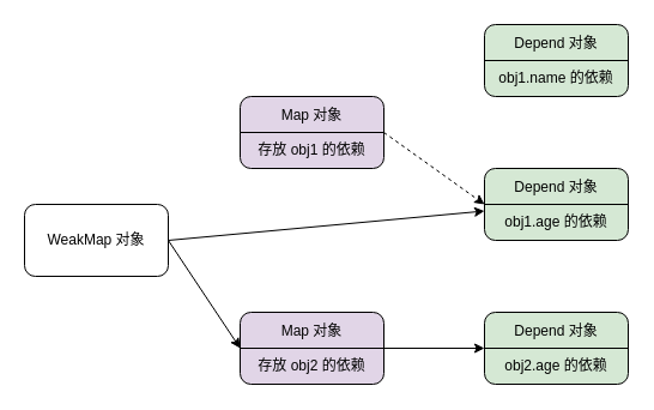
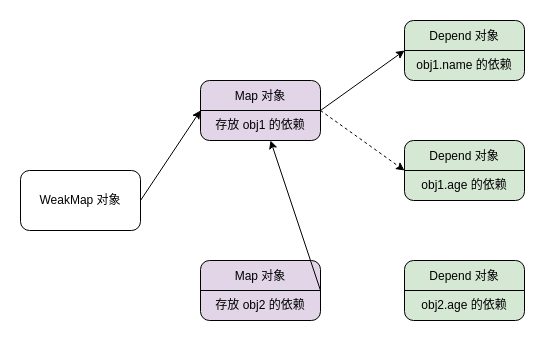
  <mxCell id="0" />
  <mxCell id="1" parent="0" />
  <mxCell id="2" value="" style="group;fillColor=none;strokeColor=none;shadow=1;" vertex="1" connectable="0" parent="1"><mxGeometry x="200" y="80" width="120" height="60" as="geometry" /></mxCell>
  <mxCell id="3" value="Map 对象&lt;br&gt;&lt;br&gt;存放 obj1 的依赖" style="rounded=1;whiteSpace=wrap;html=1;fillColor=#e1d5e7;strokeColor=#000000;" vertex="1" parent="2"><mxGeometry width="120" height="60" as="geometry" /></mxCell>
  <mxCell id="4" value="" style="endArrow=none;html=1;entryX=1;entryY=0.5;entryDx=0;entryDy=0;exitX=0;exitY=0.5;exitDx=0;exitDy=0;" edge="1" parent="2" source="3" target="3"><mxGeometry width="50" height="50" relative="1" as="geometry"><mxPoint x="30" y="29.5" as="sourcePoint" /><mxPoint x="80" y="29.5" as="targetPoint" /></mxGeometry></mxCell>
  <mxCell id="5" value="WeakMap 对象" style="rounded=1;whiteSpace=wrap;html=1;fillColor=#ffffff;" vertex="1" parent="1"><mxGeometry x="20" y="170" width="120" height="60" as="geometry" /></mxCell>
- <mxCell id="6" style="edgeStyle=none;html=1;exitX=1;exitY=0.5;exitDx=0;exitDy=0;" edge="1" parent="1" source="5" target="15"><mxGeometry relative="1" as="geometry" /></mxCell>
- <mxCell id="7" style="edgeStyle=none;html=1;exitX=1;exitY=0.5;exitDx=0;exitDy=0;entryX=0;entryY=0.5;entryDx=0;entryDy=0;" edge="1" parent="1" source="5" target="9"><mxGeometry relative="1" as="geometry" /></mxCell>
+ <mxCell id="6" style="edgeStyle=none;html=1;exitX=1;exitY=0.5;exitDx=0;exitDy=0;entryX=0;entryY=0.5;entryDx=0;entryDy=0;" edge="1" parent="1" source="5" target="3"><mxGeometry relative="1" as="geometry" /></mxCell>
  <mxCell id="8" value="" style="group;fillColor=none;" vertex="1" connectable="0" parent="1"><mxGeometry x="200" y="260" width="120" height="60" as="geometry" /></mxCell>
  <mxCell id="9" value="Map 对象&lt;br&gt;&lt;br&gt;存放 obj2 的依赖" style="rounded=1;whiteSpace=wrap;html=1;fillColor=#e1d5e7;strokeColor=#000000;" vertex="1" parent="8"><mxGeometry width="120" height="60" as="geometry" /></mxCell>
  <mxCell id="10" value="" style="endArrow=none;html=1;entryX=1;entryY=0.5;entryDx=0;entryDy=0;exitX=0;exitY=0.5;exitDx=0;exitDy=0;" edge="1" parent="8" source="9" target="9"><mxGeometry width="50" height="50" relative="1" as="geometry"><mxPoint x="30" y="29.5" as="sourcePoint" /><mxPoint x="80" y="29.5" as="targetPoint" /></mxGeometry></mxCell>
  <mxCell id="11" value="" style="group" vertex="1" connectable="0" parent="1"><mxGeometry x="404" y="20" width="120" height="60" as="geometry" /></mxCell>
  <mxCell id="12" value="Depend 对象&lt;br&gt;&lt;br&gt;obj1.name 的依赖" style="rounded=1;whiteSpace=wrap;html=1;fillColor=#d5e8d4;strokeColor=#000000;" vertex="1" parent="11"><mxGeometry width="120" height="60" as="geometry" /></mxCell>
  <mxCell id="13" value="" style="endArrow=none;html=1;entryX=1;entryY=0.5;entryDx=0;entryDy=0;exitX=0;exitY=0.5;exitDx=0;exitDy=0;" edge="1" parent="11" source="12" target="12"><mxGeometry width="50" height="50" relative="1" as="geometry"><mxPoint x="30" y="29.5" as="sourcePoint" /><mxPoint x="80" y="29.5" as="targetPoint" /></mxGeometry></mxCell>
  <mxCell id="14" value="" style="group" vertex="1" connectable="0" parent="1"><mxGeometry x="404" y="140" width="120" height="60" as="geometry" /></mxCell>
  <mxCell id="15" value="Depend 对象&lt;br&gt;&lt;br&gt;obj1.age 的依赖" style="rounded=1;whiteSpace=wrap;html=1;fillColor=#d5e8d4;strokeColor=#000000;" vertex="1" parent="14"><mxGeometry width="120" height="60" as="geometry" /></mxCell>
  <mxCell id="16" value="" style="endArrow=none;html=1;entryX=1;entryY=0.5;entryDx=0;entryDy=0;exitX=0;exitY=0.5;exitDx=0;exitDy=0;" edge="1" parent="14" source="15" target="15"><mxGeometry width="50" height="50" relative="1" as="geometry"><mxPoint x="30" y="29.5" as="sourcePoint" /><mxPoint x="80" y="29.5" as="targetPoint" /></mxGeometry></mxCell>
  <mxCell id="17" value="" style="group;fillColor=#FFFFFF;" vertex="1" connectable="0" parent="1"><mxGeometry x="404" y="260" width="120" height="60" as="geometry" /></mxCell>
  <mxCell id="18" value="Depend 对象&lt;br&gt;&lt;br&gt;obj2.age 的依赖" style="rounded=1;whiteSpace=wrap;html=1;fillColor=#d5e8d4;strokeColor=#000000;" vertex="1" parent="17"><mxGeometry width="120" height="60" as="geometry" /></mxCell>
  <mxCell id="19" value="" style="endArrow=none;html=1;entryX=1;entryY=0.5;entryDx=0;entryDy=0;exitX=0;exitY=0.5;exitDx=0;exitDy=0;" edge="1" parent="17" source="18" target="18"><mxGeometry width="50" height="50" relative="1" as="geometry"><mxPoint x="30" y="29.5" as="sourcePoint" /><mxPoint x="80" y="29.5" as="targetPoint" /></mxGeometry></mxCell>
+ <mxCell id="20" style="edgeStyle=none;html=1;exitX=1;exitY=0.5;exitDx=0;exitDy=0;entryX=0;entryY=0.5;entryDx=0;entryDy=0;" edge="1" parent="1" source="3" target="12"><mxGeometry relative="1" as="geometry" /></mxCell>
  <mxCell id="21" style="edgeStyle=none;html=1;exitX=1;exitY=0.5;exitDx=0;exitDy=0;entryX=0;entryY=0.5;entryDx=0;entryDy=0;dashed=1;" edge="1" parent="1" source="3" target="15"><mxGeometry relative="1" as="geometry" /></mxCell>
- <mxCell id="22" style="edgeStyle=none;html=1;exitX=1;exitY=0.5;exitDx=0;exitDy=0;entryX=0;entryY=0.5;entryDx=0;entryDy=0;" edge="1" parent="1" source="9" target="18"><mxGeometry relative="1" as="geometry" /></mxCell>
+ <mxCell id="22" style="edgeStyle=none;html=1;exitX=1;exitY=0.5;exitDx=0;exitDy=0;" edge="1" parent="1" source="9" target="3"><mxGeometry relative="1" as="geometry" /></mxCell>
